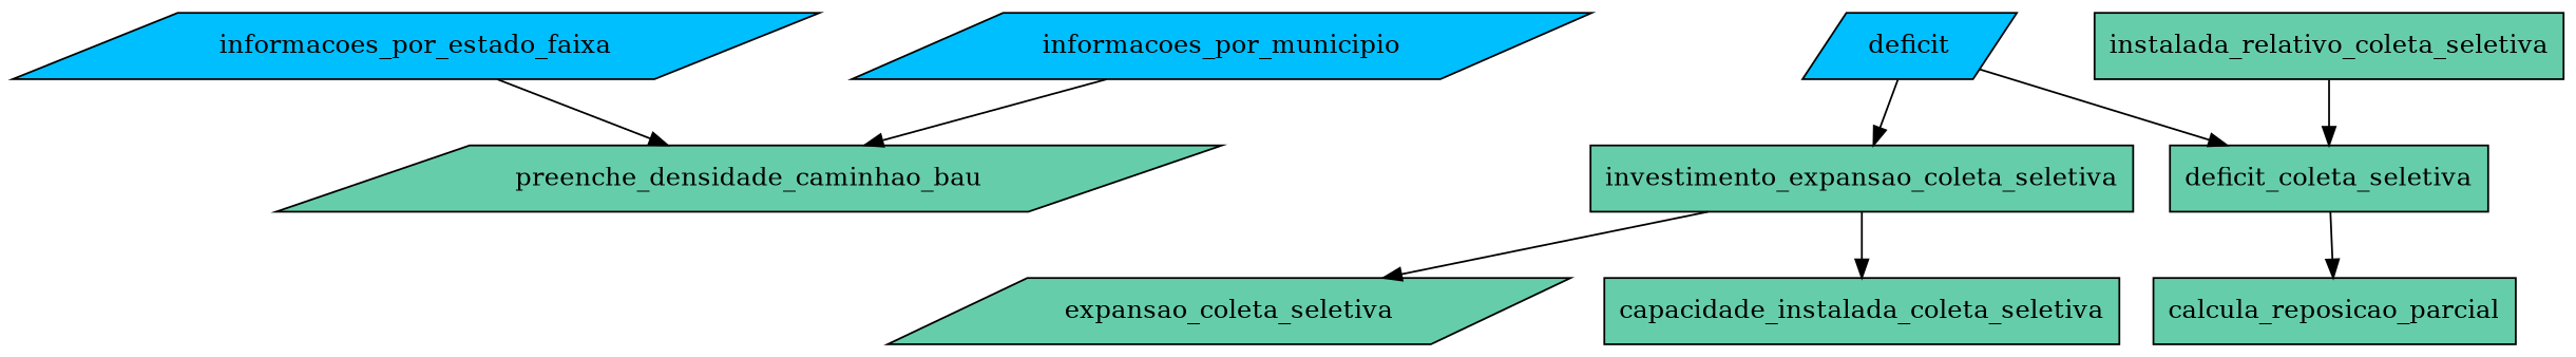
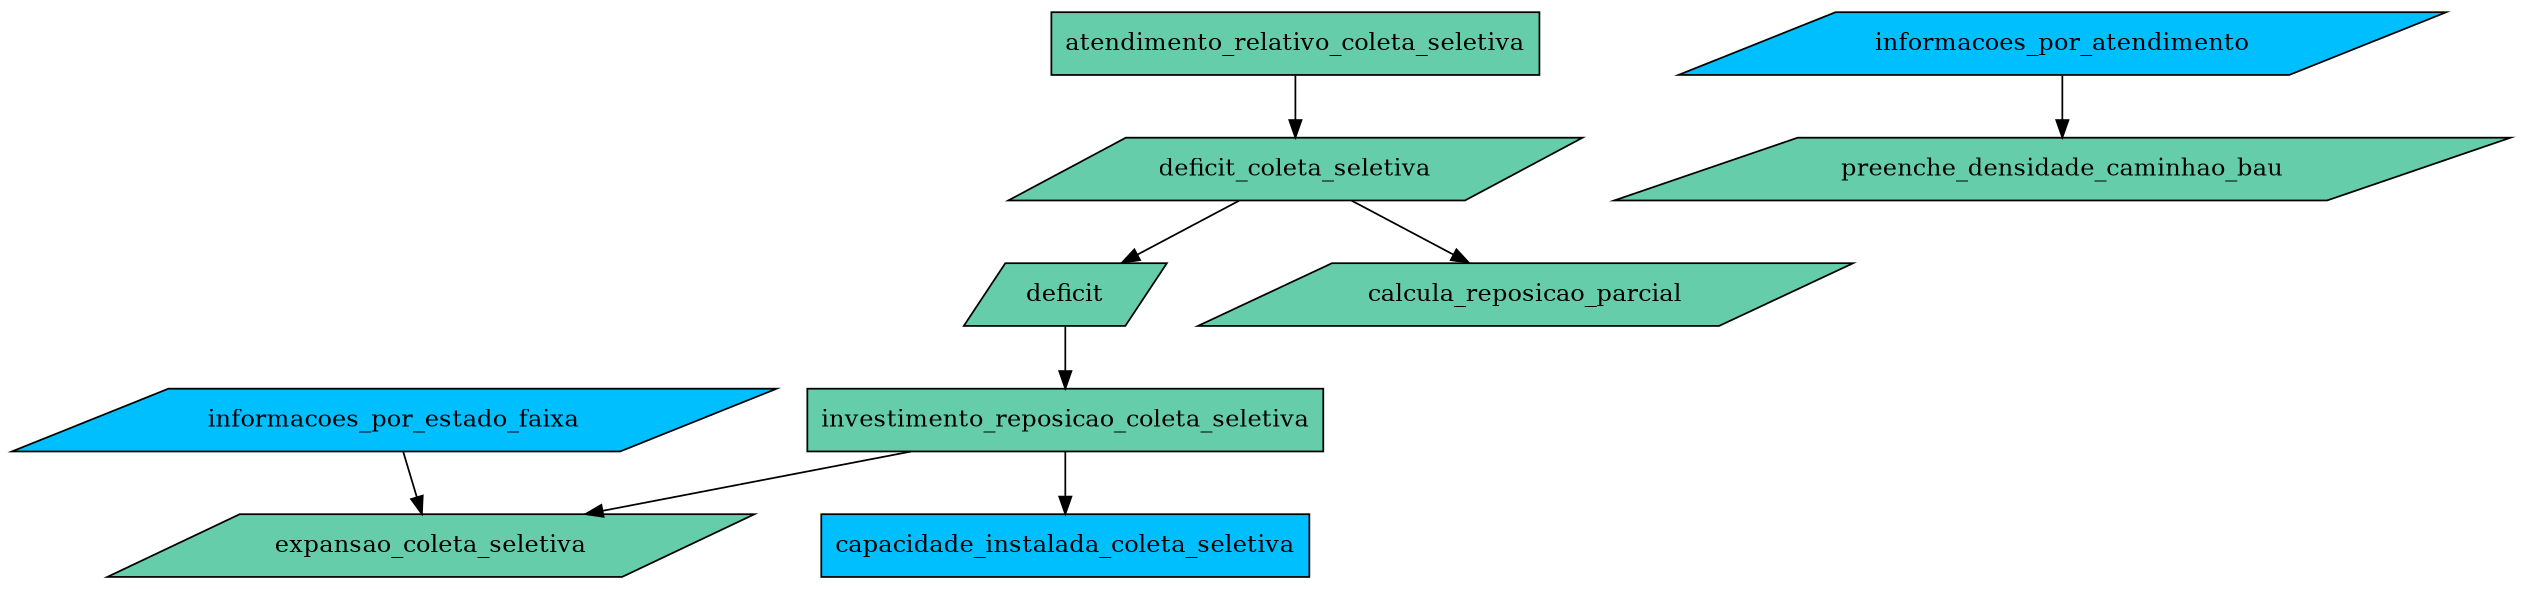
  digraph {
    fontname="Segoe UI"
    node [fillcolor=aquamarine3 shape=parallelogram style=filled]
    informacoes_por_estado_faixa [fillcolor=deepskyblue]
    preenche_densidade_caminhao_bau
-   informacoes_por_municipio [fillcolor=deepskyblue]
+   informacoes_por_municipio [fillcolor=deepskyblue label=informacoes_por_atendimento]
    expansao_coleta_seletiva
-   deficit [fillcolor=deepskyblue]
-   investimento_expansao_coleta_seletiva [shape=box]
-   capacidade_instalada_coleta_seletiva [shape=box]
-   atendimento_relativo_coleta_seletiva [shape=box label=instalada_relativo_coleta_seletiva]
-   deficit_coleta_seletiva [shape=box]
-   calcula_reposicao_parcial [shape=box]
-   informacoes_por_estado_faixa -> preenche_densidade_caminhao_bau
+   deficit
+   investimento_expansao_coleta_seletiva [shape=box label=investimento_reposicao_coleta_seletiva]
+   capacidade_instalada_coleta_seletiva [fillcolor=deepskyblue shape=box]
+   atendimento_relativo_coleta_seletiva [shape=box]
+   deficit_coleta_seletiva
+   calcula_reposicao_parcial
+   informacoes_por_estado_faixa -> expansao_coleta_seletiva
    informacoes_por_municipio -> preenche_densidade_caminhao_bau
    deficit -> investimento_expansao_coleta_seletiva
    investimento_expansao_coleta_seletiva -> expansao_coleta_seletiva
    investimento_expansao_coleta_seletiva -> capacidade_instalada_coleta_seletiva
    atendimento_relativo_coleta_seletiva -> deficit_coleta_seletiva
-   deficit -> deficit_coleta_seletiva
+   deficit_coleta_seletiva -> deficit
    deficit_coleta_seletiva -> calcula_reposicao_parcial
  }
